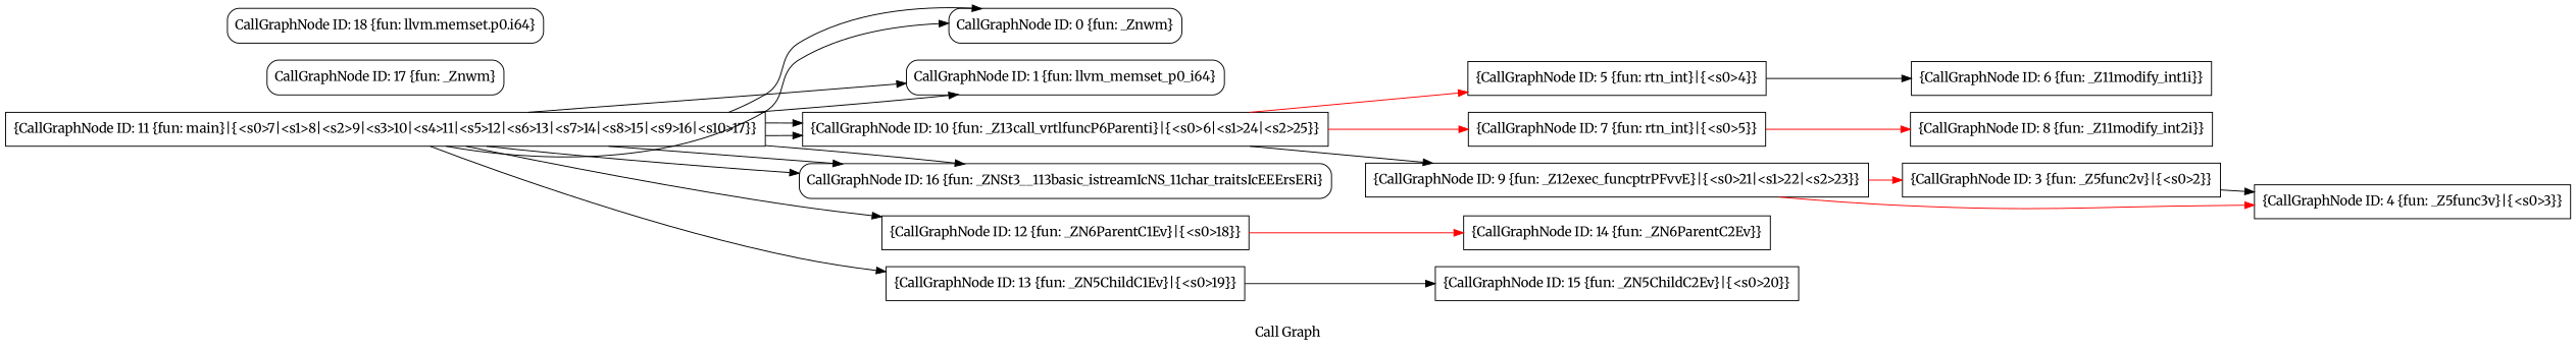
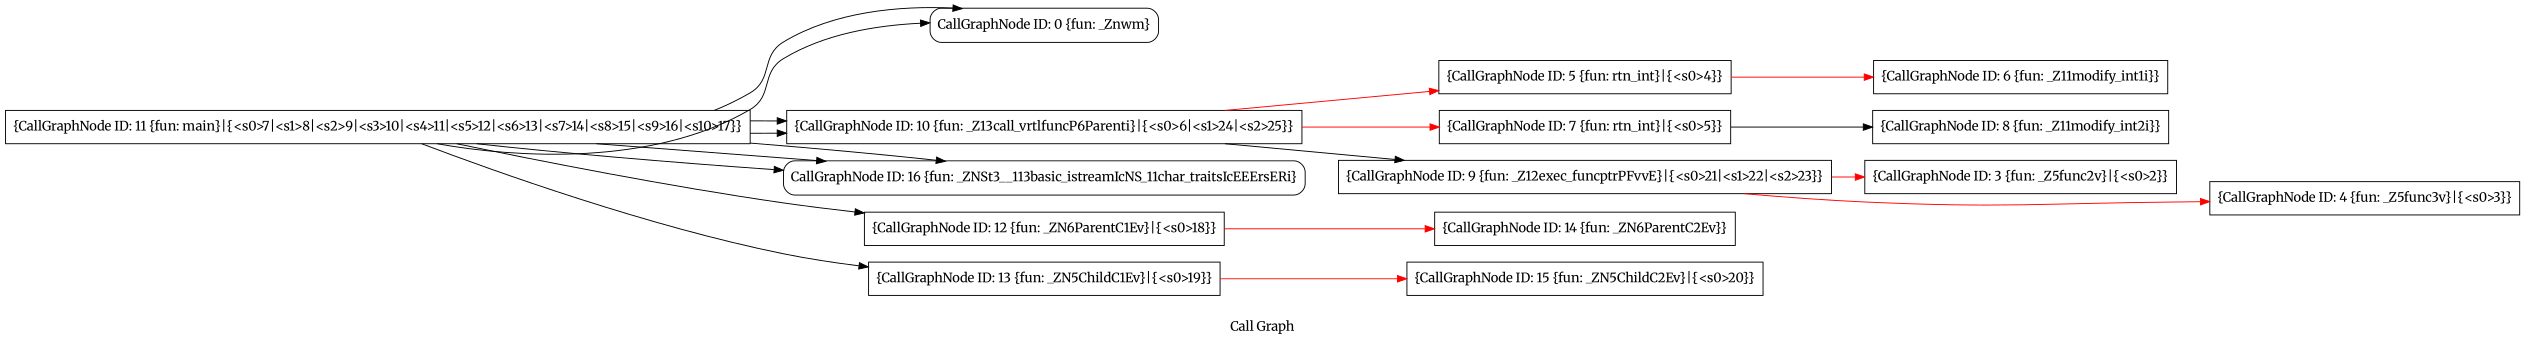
  digraph {
    fontname=Merriweather
    label="Call Graph"
    rankdir=LR
    node [fontname=Merriweather shape=box]
    edge [color=black fontname=Merriweather tailport=s0]
    n1 [label="{CallGraphNode ID: 0 \{fun: _Znwm\}}" shape=Mrecord]
-   n2 [label="{CallGraphNode ID: 1 \{fun: llvm_memset_p0_i64\}}" shape=Mrecord]
    n3 [label="{CallGraphNode ID: 3 \{fun: _Z5func2v\}|{<s0>2}}"]
    n4 [label="{CallGraphNode ID: 4 \{fun: _Z5func3v\}|{<s0>3}}"]
    n5 [label="{CallGraphNode ID: 5 \{fun: rtn_int\}|{<s0>4}}"]
    n6 [label="{CallGraphNode ID: 6 \{fun: _Z11modify_int1i\}}"]
    n7 [label="{CallGraphNode ID: 7 \{fun: rtn_int\}|{<s0>5}}"]
    n8 [label="{CallGraphNode ID: 8 \{fun: _Z11modify_int2i\}}"]
    n9 [label="{CallGraphNode ID: 9 \{fun: _Z12exec_funcptrPFvvE\}|{<s0>21|<s1>22|<s2>23}}"]
    n10 [label="{CallGraphNode ID: 10 \{fun: _Z13call_vrtlfuncP6Parenti\}|{<s0>6|<s1>24|<s2>25}}"]
    n11 [label="{CallGraphNode ID: 11 \{fun: main\}|{<s0>7|<s1>8|<s2>9|<s3>10|<s4>11|<s5>12|<s6>13|<s7>14|<s8>15|<s9>16|<s10>17}}"]
    n12 [label="{CallGraphNode ID: 16 \{fun: _ZNSt3__113basic_istreamIcNS_11char_traitsIcEEErsERi\}}" shape=Mrecord]
    n13 [label="{CallGraphNode ID: 12 \{fun: _ZN6ParentC1Ev\}|{<s0>18}}"]
    n14 [label="{CallGraphNode ID: 13 \{fun: _ZN5ChildC1Ev\}|{<s0>19}}"]
    n15 [label="{CallGraphNode ID: 14 \{fun: _ZN6ParentC2Ev\}}"]
    n16 [label="{CallGraphNode ID: 15 \{fun: _ZN5ChildC2Ev\}|{<s0>20}}"]
-   n17 [label="{CallGraphNode ID: 17 \{fun: _Znwm\}}" shape=Mrecord]
-   n18 [label="{CallGraphNode ID: 18 \{fun: llvm.memset.p0.i64\}}" shape=Mrecord]
-   n3 -> n4
-   n5 -> n6
-   n7 -> n8 [color=red]
+   n5 -> n6 [color=red]
+   n7 -> n8
    n9 -> n3 [color=red tailport=s1]
    n9 -> n4 [color=red tailport=s2]
    n10 -> n5 [color=red tailport=s2]
    n10 -> n7 [color=red tailport=s1]
    n10 -> n9
    n11 -> n1 [tailport=s3]
    n11 -> n1 [tailport=s6]
-   n11 -> n2 [tailport=s4]
-   n11 -> n2 [tailport=s7]
    n11 -> n10 [tailport=s9]
    n11 -> n10 [tailport=s10]
    n11 -> n12
    n11 -> n12 [tailport=s1]
    n11 -> n12 [tailport=s2]
    n11 -> n13 [tailport=s5]
    n11 -> n14 [tailport=s8]
    n13 -> n15 [color=red]
-   n14 -> n16
+   n14 -> n16 [color=red]
  }
